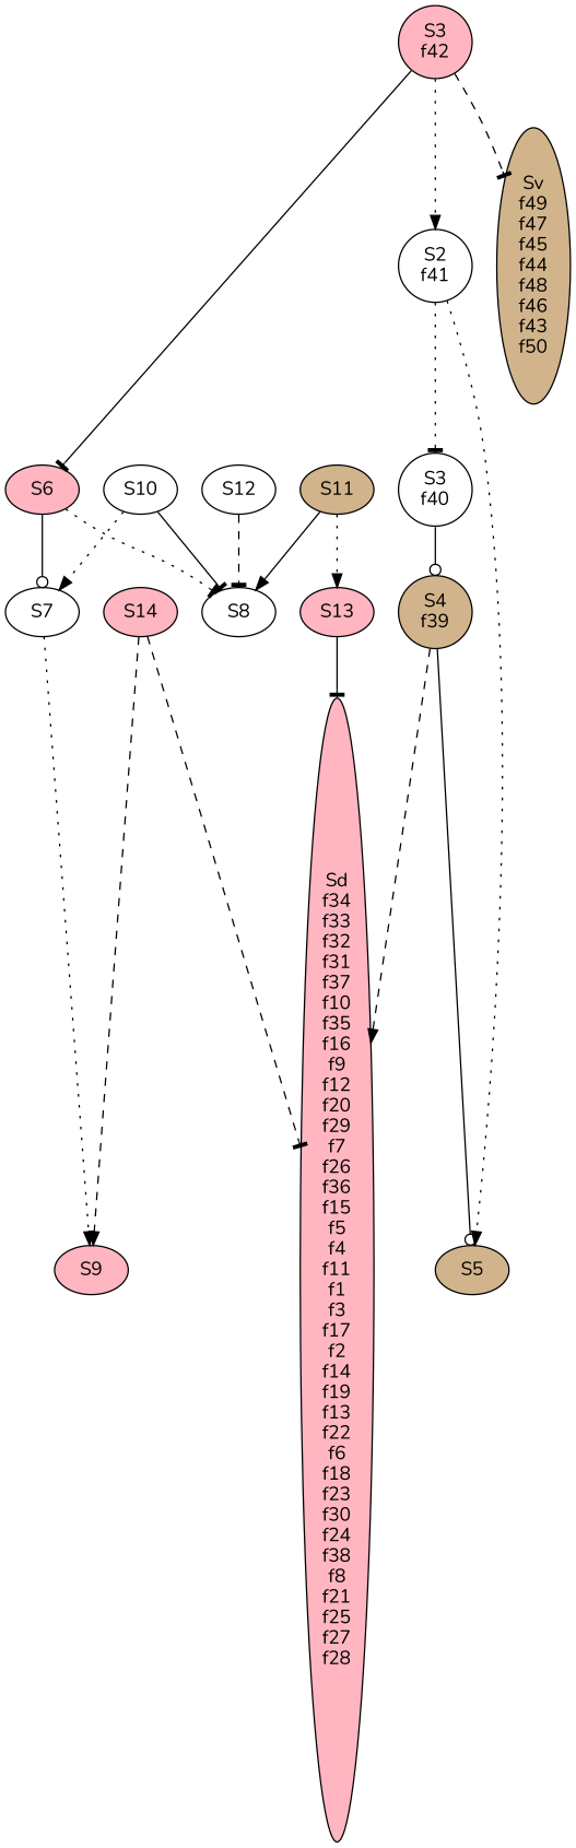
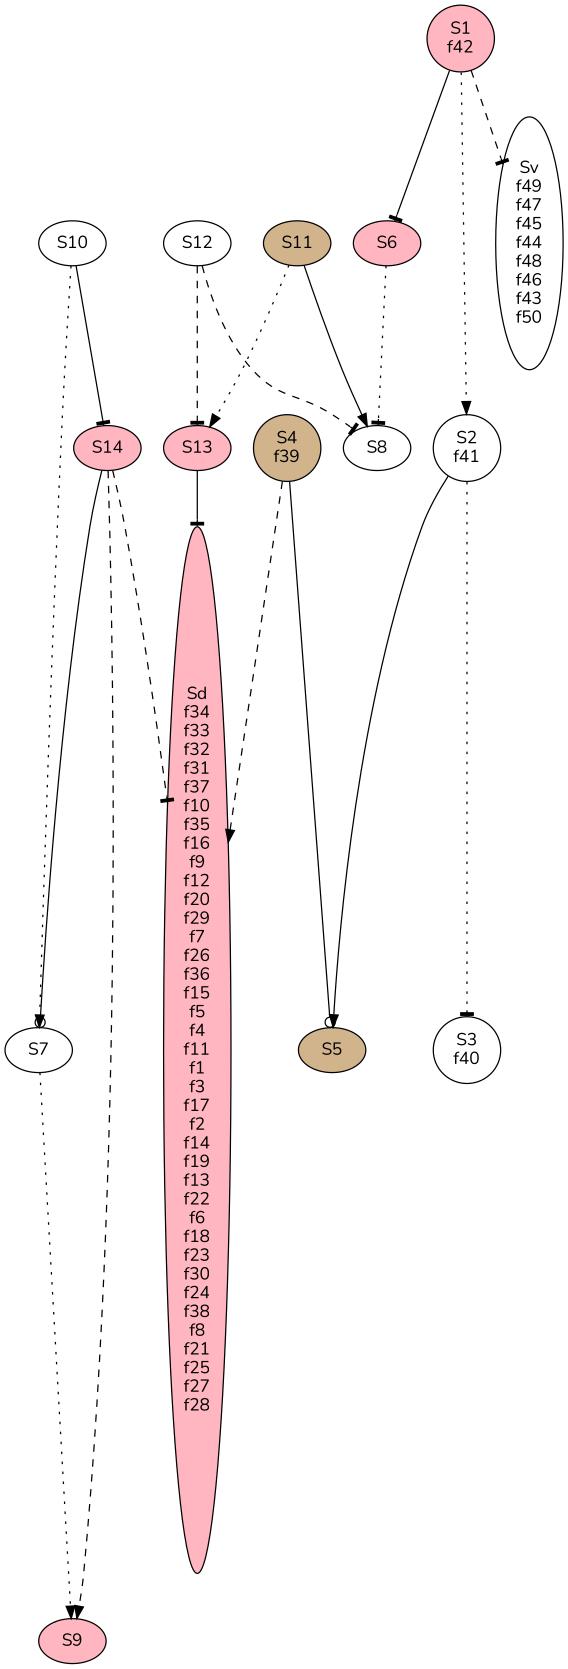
  digraph {
    fontname=Nunito
    node [fillcolor=lightpink fontname=Nunito style=filled]
    edge [arrowhead=tee fontname=Nunito style=solid]
    n1 [label=S14]
    n2 [label=S9]
    n3 [label="Sd\nf34\nf33\nf32\nf31\nf37\nf10\nf35\nf16\nf9\nf12\nf20\nf29\nf7\nf26\nf36\nf15\nf5\nf4\nf11\nf1\nf3\nf17\nf2\nf14\nf19\nf13\nf22\nf6\nf18\nf23\nf30\nf24\nf38\nf8\nf21\nf25\nf27\nf28"]
    n4 [label=S13]
    n5 [label=S6]
    n6 [fillcolor=white label=S7]
    n7 [fillcolor=white label=S8]
    n8 [fillcolor=white label="S2\nf41"]
    n9 [fillcolor=white label="S3\nf40"]
    n10 [fillcolor=tan label=S5]
    n11 [fillcolor=tan label="S4\nf39"]
-   n12 [label="S3\nf42"]
-   n13 [fillcolor=tan label="Sv\nf49\nf47\nf45\nf44\nf48\nf46\nf43\nf50"]
+   n12 [label="S1\nf42"]
+   n13 [fillcolor=white label="Sv\nf49\nf47\nf45\nf44\nf48\nf46\nf43\nf50"]
    n14 [fillcolor=white label=S12]
    n15 [fillcolor=white label=S10]
    n16 [fillcolor=tan label=S11]
    n1 -> n2 [arrowhead=normal style=dashed]
    n1 -> n3 [style=dashed]
    n4 -> n3
-   n5 -> n6 [arrowhead=odot]
+   n1 -> n6 [arrowhead=odot]
    n5 -> n7 [style=dotted]
    n6 -> n2 [arrowhead=normal style=dotted]
    n8 -> n9 [style=dotted]
-   n8 -> n10 [arrowhead=normal style=dotted]
-   n9 -> n11 [arrowhead=odot]
+   n8 -> n10 [arrowhead=normal]
    n11 -> n3 [arrowhead=normal style=dashed]
    n11 -> n10 [arrowhead=odot]
    n12 -> n5
    n12 -> n8 [arrowhead=normal style=dotted]
    n12 -> n13 [style=dashed]
+   n14 -> n4 [style=dashed]
    n14 -> n7 [style=dashed]
-   n15 -> n7
+   n15 -> n1
    n15 -> n6 [arrowhead=normal style=dotted]
    n16 -> n4 [arrowhead=normal style=dotted]
    n16 -> n7 [arrowhead=normal]
  }
